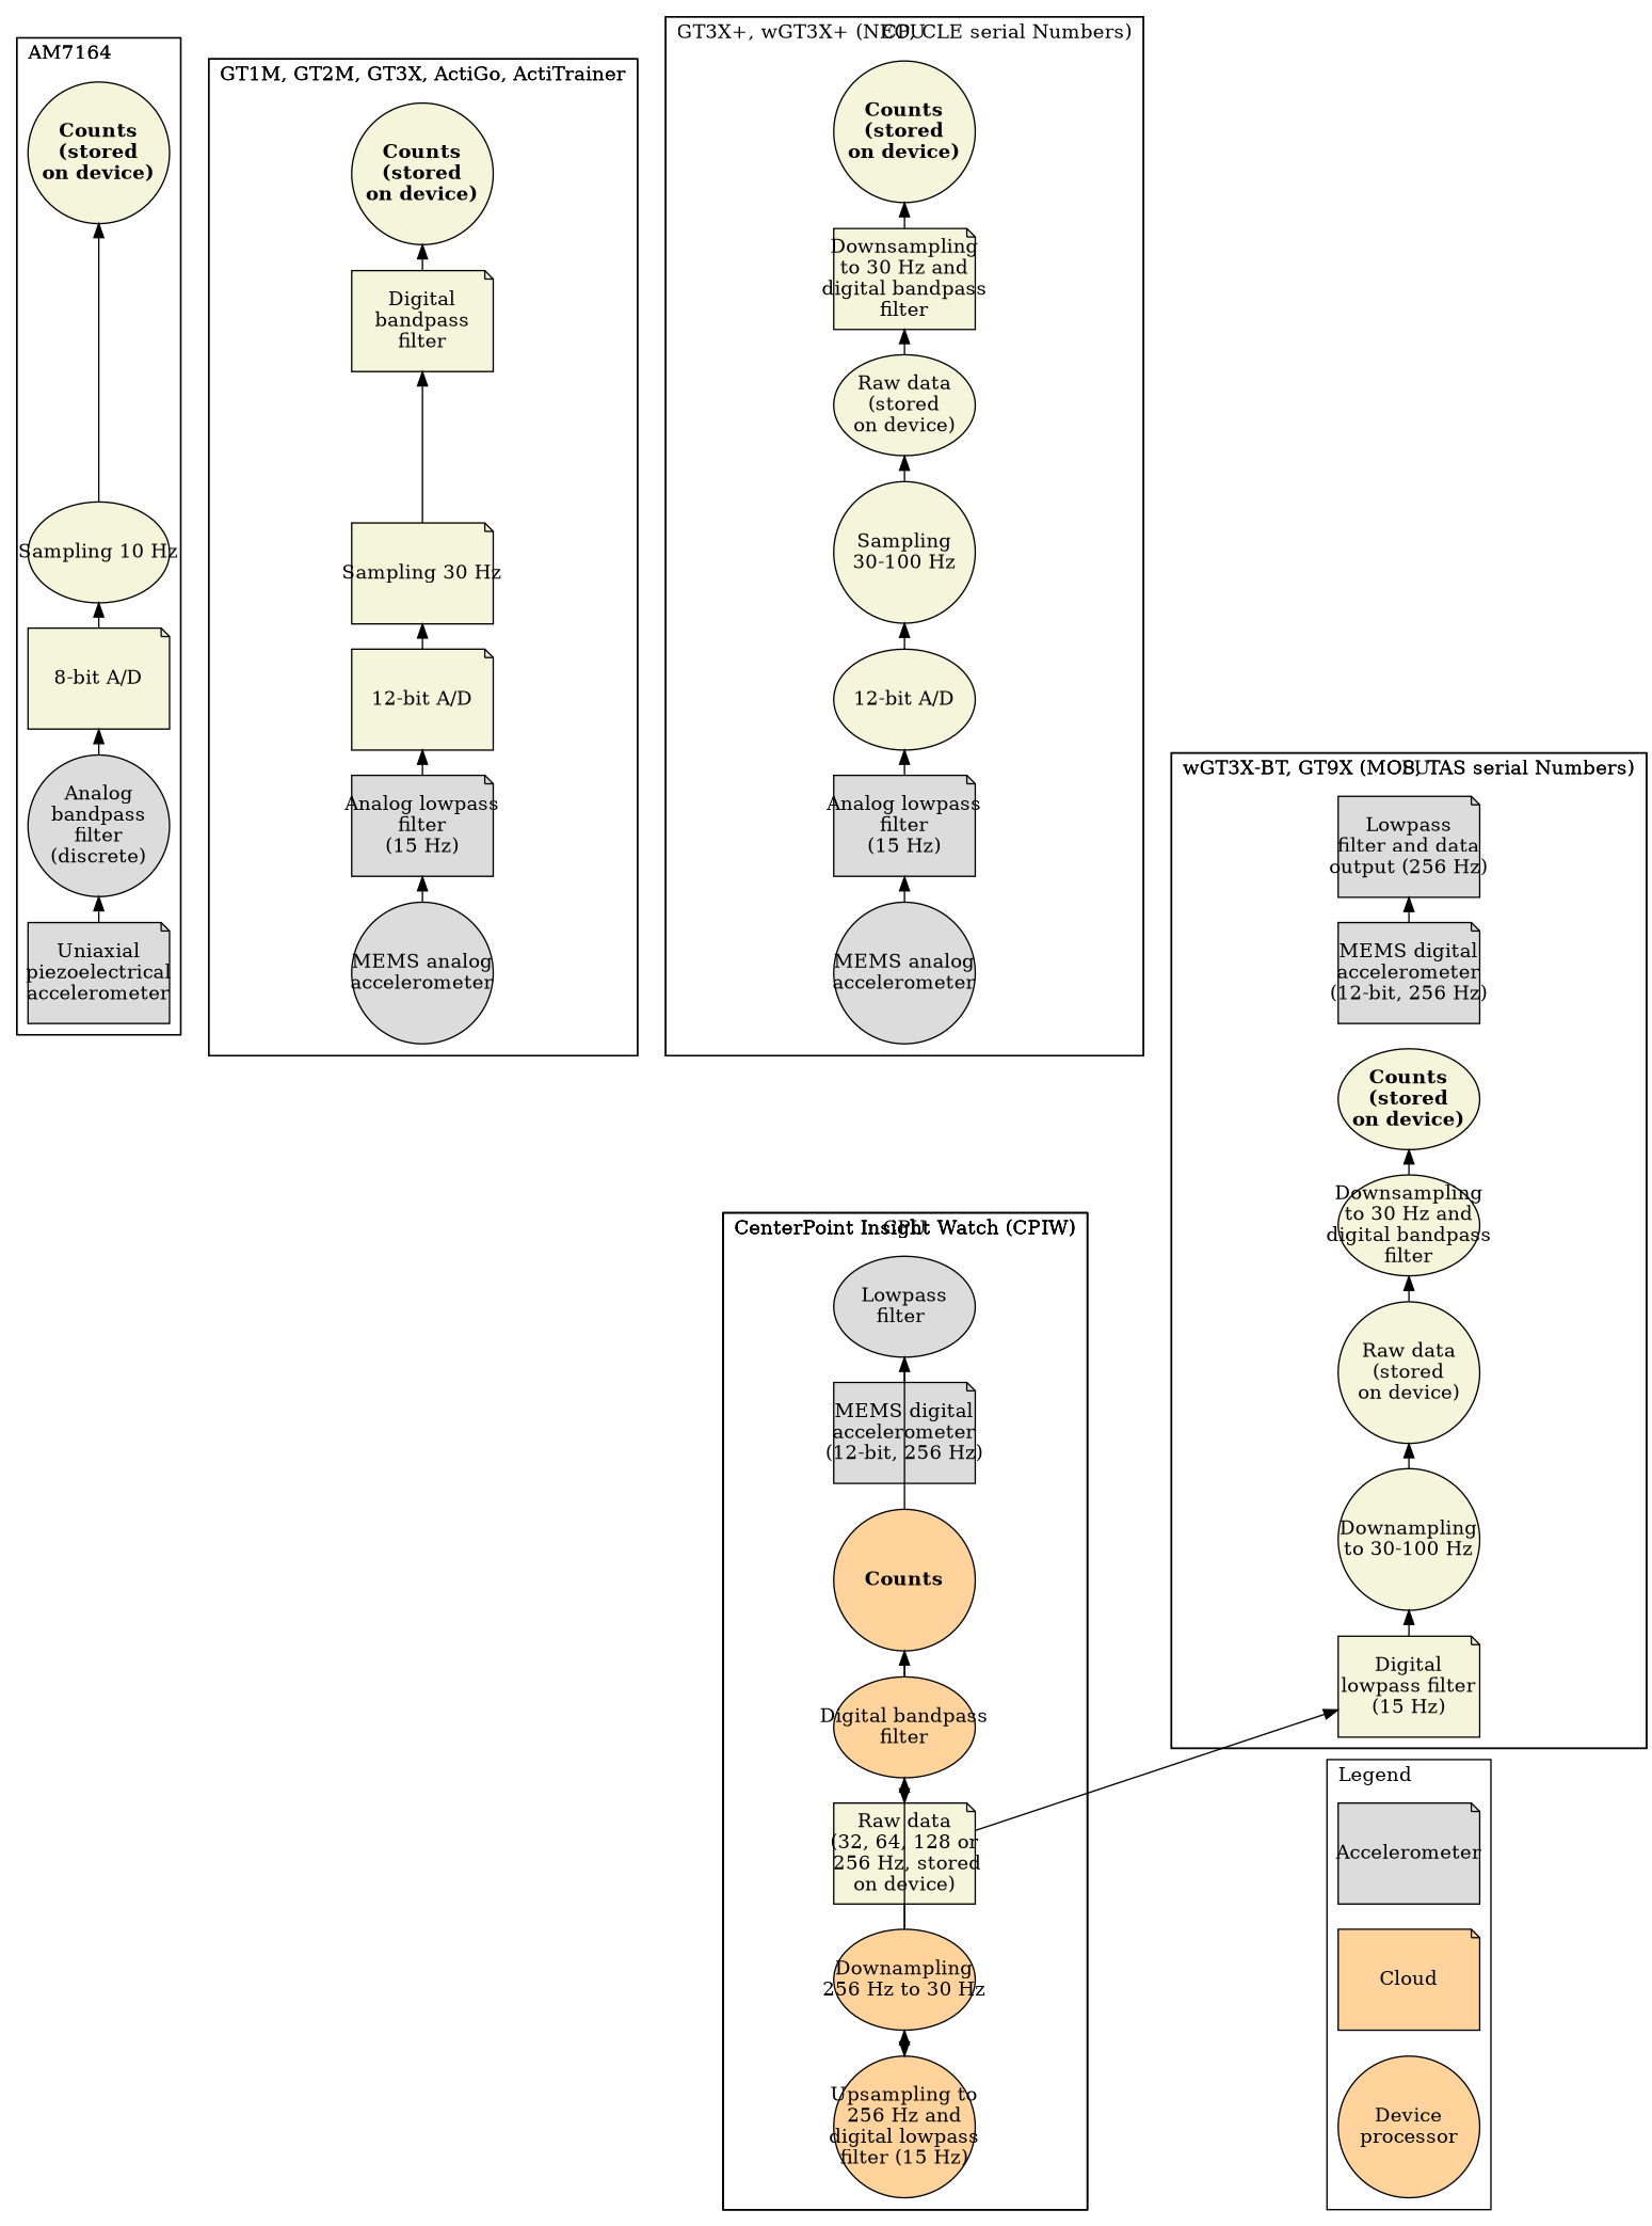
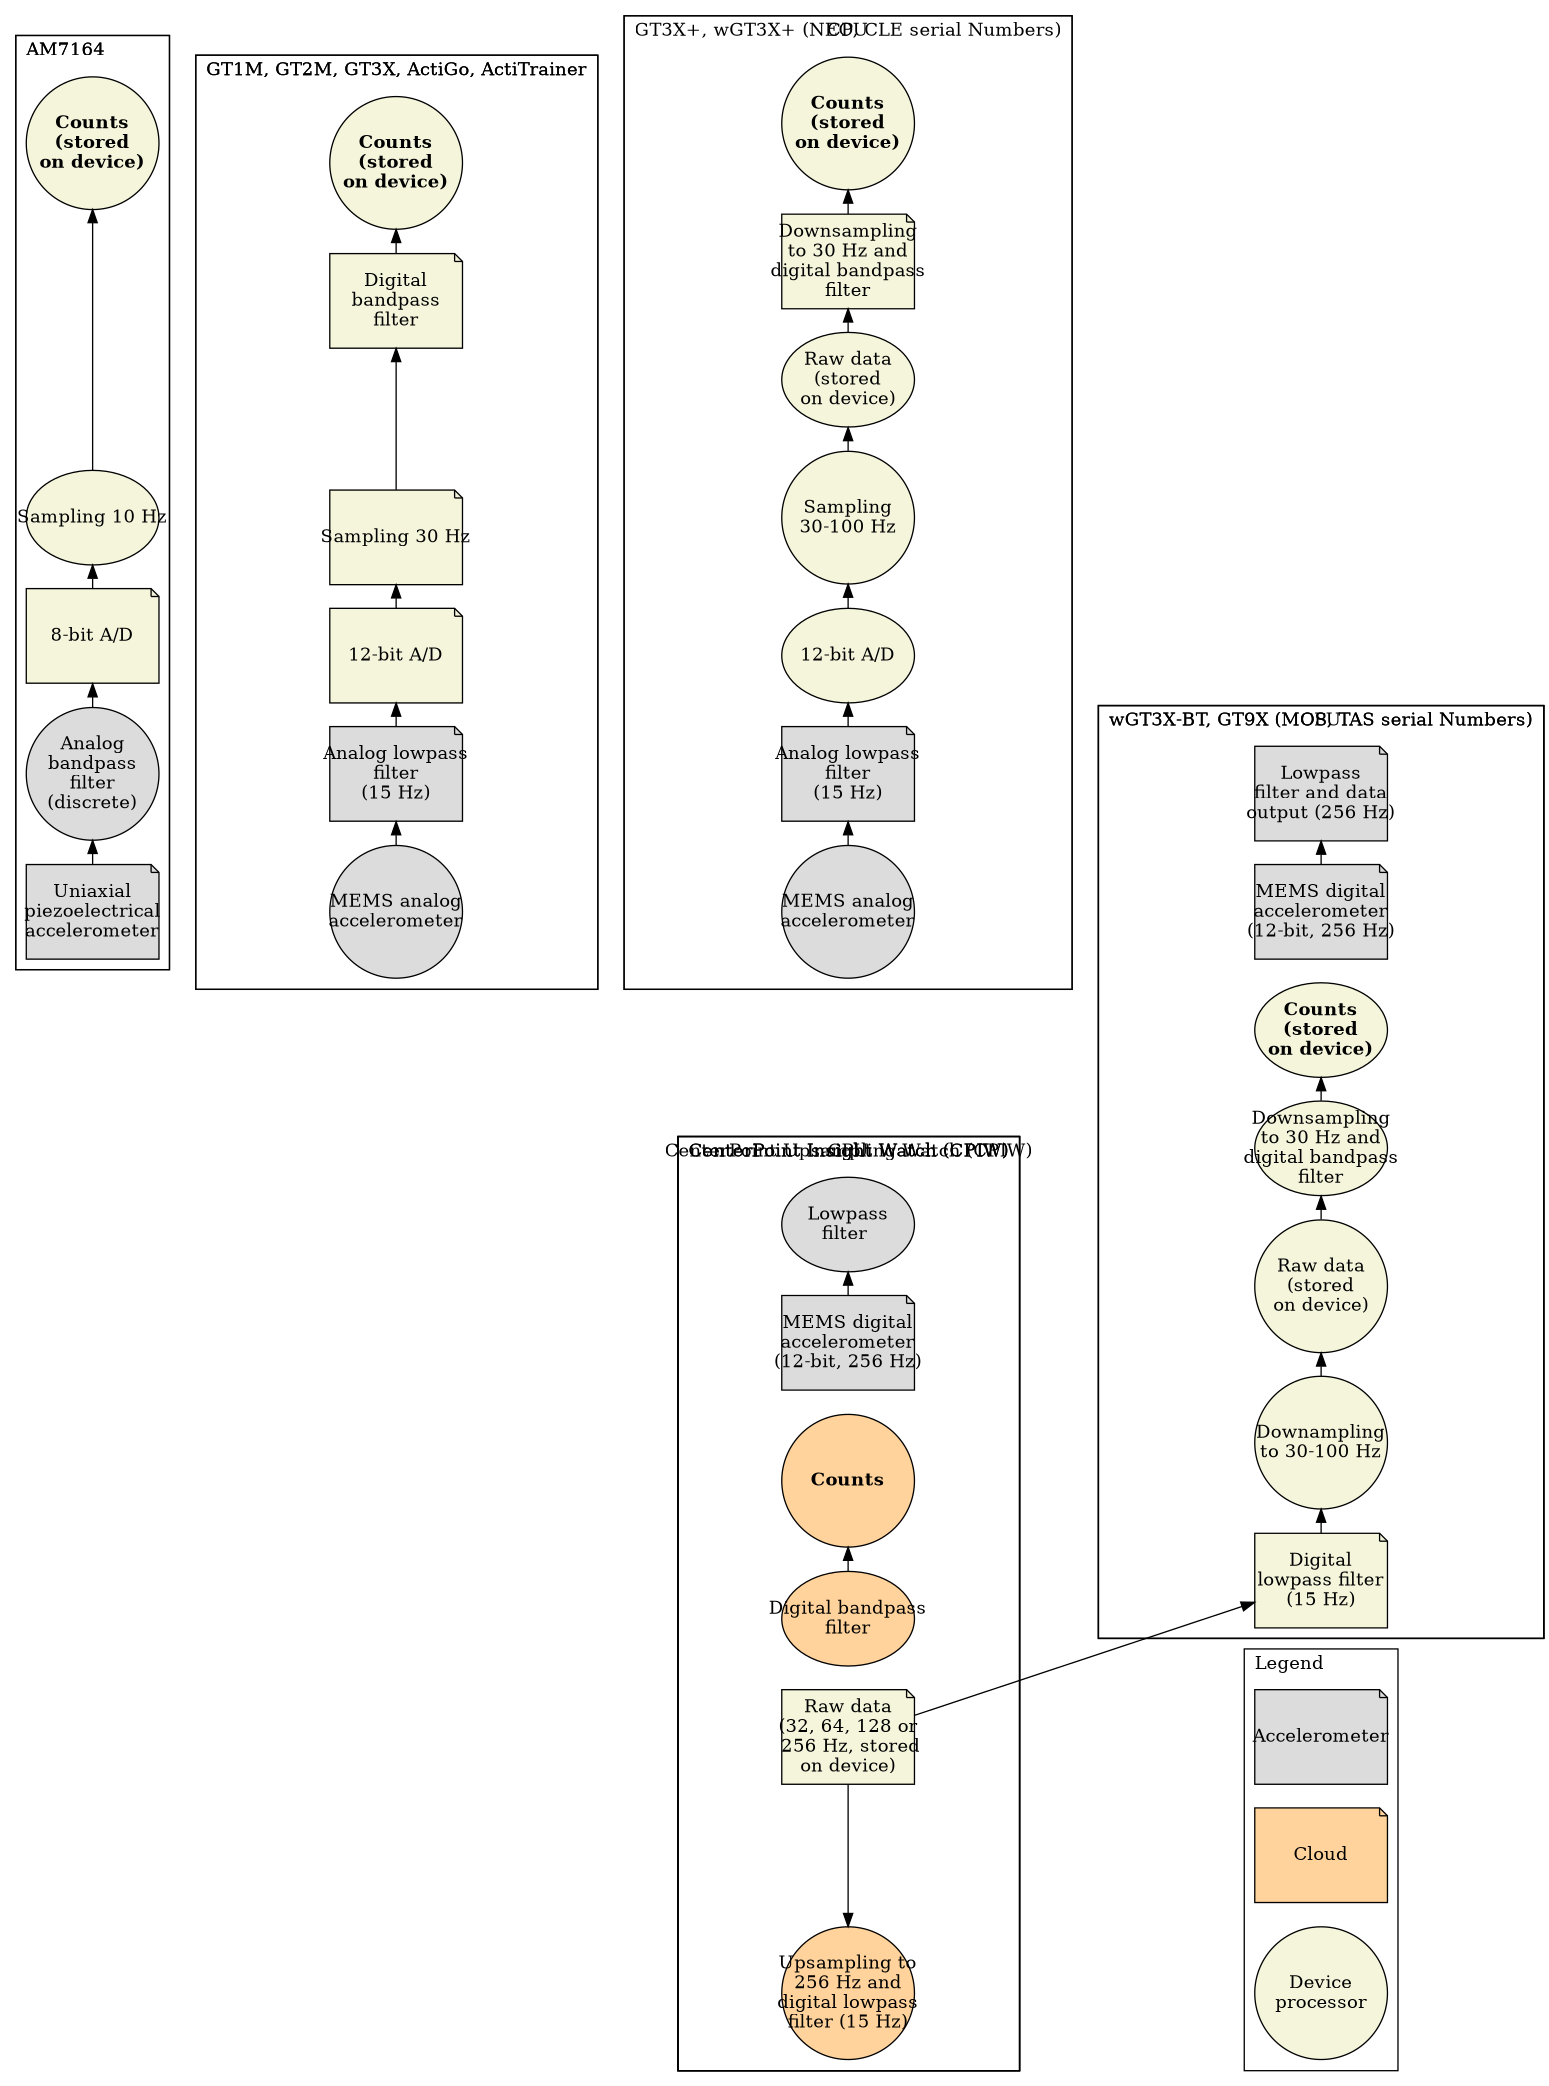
  digraph {
    rankdir=LR
    splines=line
    node [fillcolor=beige fixedsize=true shape=note style=filled]
    n1 [fillcolor=gainsboro height=1 label="Uniaxial\npiezoelectrical\naccelerometer" width=1.4]
    n2 [fillcolor=gainsboro height=1 label="Analog\nbandpass\nfilter\n(discrete)" shape=circle width=1.4]
    n3 [height=1 label="8-bit A/D" width=1.4]
    n4 [height=1 label="Sampling 10 Hz" shape=ellipse width=1.4]
    cpu_1_3 [height=1 shape=rect style=invis width=1.4 fillcolor=""]
    cpu_1_4 [height=1 shape=rect style=invis width=1.4 fillcolor=""]
    n7 [fontname="times-bold" height=1 label="Counts\n(stored\non device)" shape=circle width=1.4]
    n8 [fillcolor=gainsboro height=1 label="MEMS analog\naccelerometer" shape=circle width=1.4]
    n9 [fillcolor=gainsboro height=1 label="Analog lowpass\nfilter\n(15 Hz)" width=1.4]
    n10 [height=1 label="12-bit A/D" width=1.4]
    n11 [height=1 label="Sampling 30 Hz" width=1.4]
    cpu_2_3 [height=1 shape=rect style=invis width=1.4 fillcolor=""]
    n13 [height=1 label="Digital\nbandpass\nfilter" width=1.4]
    n14 [fontname="times-bold" height=1 label="Counts\n(stored\non device)" shape=circle width=1.4]
    n15 [fillcolor=gainsboro height=1 label="MEMS analog\naccelerometer" shape=circle width=1.4]
    n16 [fillcolor=gainsboro height=1 label="Analog lowpass\nfilter\n(15 Hz)" width=1.4]
    n17 [height=1 label="12-bit A/D" shape=ellipse width=1.4]
    n18 [height=1 label="Sampling\n30-100 Hz" shape=circle width=1.4]
    n19 [height=1 label="Raw data\n(stored\non device)" shape=ellipse width=1.4]
    n20 [height=1 label="Downsampling\nto 30 Hz and\ndigital bandpass\nfilter" width=1.4]
    n21 [fontname="times-bold" height=1 label="Counts\n(stored\non device)" shape=circle width=1.4]
    n22 [fillcolor=gainsboro height=1 label="MEMS digital\naccelerometer\n(12-bit, 256 Hz)" width=1.4]
    n23 [fillcolor=gainsboro height=1 label="Lowpass\nfilter and data\noutput (256 Hz)" width=1.4]
    n24 [height=1 label="Digital\nlowpass filter\n(15 Hz)" width=1.4]
    n25 [height=1 label="Downampling\nto 30-100 Hz" shape=circle width=1.4]
    n26 [height=1 label="Raw data\n(stored\non device)" shape=circle width=1.4]
    n27 [height=1 label="Downsampling\nto 30 Hz and\ndigital bandpass\nfilter" shape=ellipse width=1.4]
    n28 [fontname="times-bold" height=1 label="Counts\n(stored\non device)" shape=ellipse width=1.4]
    n29 [fillcolor=gainsboro height=1 label="MEMS digital\naccelerometer\n(12-bit, 256 Hz)" width=1.4]
    n30 [fillcolor=gainsboro height=1 label="Lowpass\nfilter " shape=ellipse width=1.4]
    n31 [height=1 label="Raw data\n(32, 64, 128 or\n 256 Hz, stored\non device)" width=1.4]
    n32 [fillcolor=burlywood1 height=1 label="Upsampling to\n256 Hz and\ndigital lowpass\nfilter (15 Hz)" shape=circle width=1.4]
-   n33 [fillcolor=burlywood1 height=1 label="Downampling\n256 Hz to 30 Hz" shape=ellipse width=1.4]
    n34 [fillcolor=burlywood1 height=1 label="Digital bandpass\nfilter" shape=ellipse width=1.4]
    n35 [fillcolor=burlywood1 fontname="times-bold" height=1 label=Counts shape=circle width=1.4]
    n36 [fillcolor=gainsboro height=1 label=Accelerometer width=1.4]
-   n37 [fillcolor=burlywood1 height=1 label="Device\nprocessor" shape=circle width=1.4]
+   n37 [height=1 label="Device\nprocessor" shape=circle width=1.4]
    n38 [fillcolor=burlywood1 height=1 label=Cloud width=1.4]
    subgraph cluster_1 {
      label=AM7164
      labeljust=l
      subgraph sub_2 {
        label=AM7164
        labeljust=l
        rank=same
        n1
        n2
        n3
        n4
        cpu_1_3
        cpu_1_4
        n7
      }
      subgraph cluster_3 {
        label=AM7164
        labeljust=l
      }
    }
    subgraph cluster_4 {
      label="GT1M, GT2M, GT3X, ActiGo, ActiTrainer"
      labeljust=l
      subgraph sub_5 {
        label="GT1M, GT2M, GT3X, ActiGo, ActiTrainer"
        labeljust=l
        rank=same
        n8
        n9
        n10
        n11
        cpu_2_3
        n13
        n14
      }
      subgraph cluster_6 {
        label="GT1M, GT2M, GT3X, ActiGo, ActiTrainer"
        labeljust=l
      }
    }
    subgraph cluster_7 {
      label="GT3X+, wGT3X+ (NEO, CLE serial Numbers)"
      labeljust=l
      subgraph sub_8 {
        label="GT3X+, wGT3X+ (NEO, CLE serial Numbers)"
        labeljust=l
        rank=same
        n15
        n16
        n17
        n18
        n19
        n20
        n21
      }
      subgraph cluster_9 {
        label=CPU
        labeljust=l
      }
    }
    subgraph cluster_10 {
      label="wGT3X-BT, GT9X (MOS, TAS serial Numbers)"
      labeljust=l
      subgraph sub_11 {
        label="wGT3X-BT, GT9X (MOS, TAS serial Numbers)"
        labeljust=l
        rank=same
        n22
        n23
        n24
        n25
        n26
        n27
        n28
      }
      subgraph cluster_12 {
        label="wGT3X-BT, GT9X (MOS, TAS serial Numbers)"
        labeljust=l
      }
      subgraph cluster_13 {
        label=CPU
        labeljust=l
      }
    }
    subgraph cluster_14 {
-     label="CenterPoint Insight Watch (CPIW)"
+     label="CenterPoint Upsampling Watch (CPIW)"
      labeljust=l
      subgraph sub_15 {
        label="CenterPoint Insight Watch (CPIW)"
        labeljust=l
        rank=same
        n29
        n30
        n31
        n32
-       n33
        n34
        n35
      }
      subgraph cluster_16 {
        label="CenterPoint Insight Watch (CPIW)"
        labeljust=l
      }
      subgraph cluster_17 {
        label=CPU
        labeljust=l
      }
      subgraph cluster_18 {
        label="CenterPoint Insight Watch (CPIW)"
        labeljust=l
      }
    }
    subgraph cluster_19 {
      label=Legend
      labeljust=l
      subgraph sub_20 {
        label=Legend
        labeljust=l
        rank=same
        n36
        n37
        n38
      }
    }
    n1 -> n2
    n1 -> n8 [style=invis]
    n2 -> n3
    n3 -> n4
    n4 -> cpu_1_3 [style=invis]
    n4 -> n7
    cpu_1_3 -> cpu_1_4 [style=invis]
    cpu_1_4 -> n7 [style=invis]
    n8 -> n9
    n8 -> n15 [style=invis]
    n9 -> n10
    n10 -> n11
    n11 -> cpu_2_3 [style=invis]
    n11 -> n13
    cpu_2_3 -> n13 [style=invis]
    n13 -> n14
    n15 -> n16
    n15 -> n22 [style=invis]
    n16 -> n17
    n17 -> n18
    n18 -> n19
    n19 -> n20
    n20 -> n21
    n22 -> n23
    n22 -> n29 [style=invis]
    n24 -> n25
    n25 -> n26
    n26 -> n27
    n27 -> n28
    n29 -> n30
-   n30 -> n31
    n31 -> n24
    n31 -> n32
    n31 -> n36 [style=invis]
-   n32 -> n33
    n32 -> n37 [style=invis]
-   n33 -> n34
-   n33 -> n38 [style=invis]
    n34 -> n35
  }
